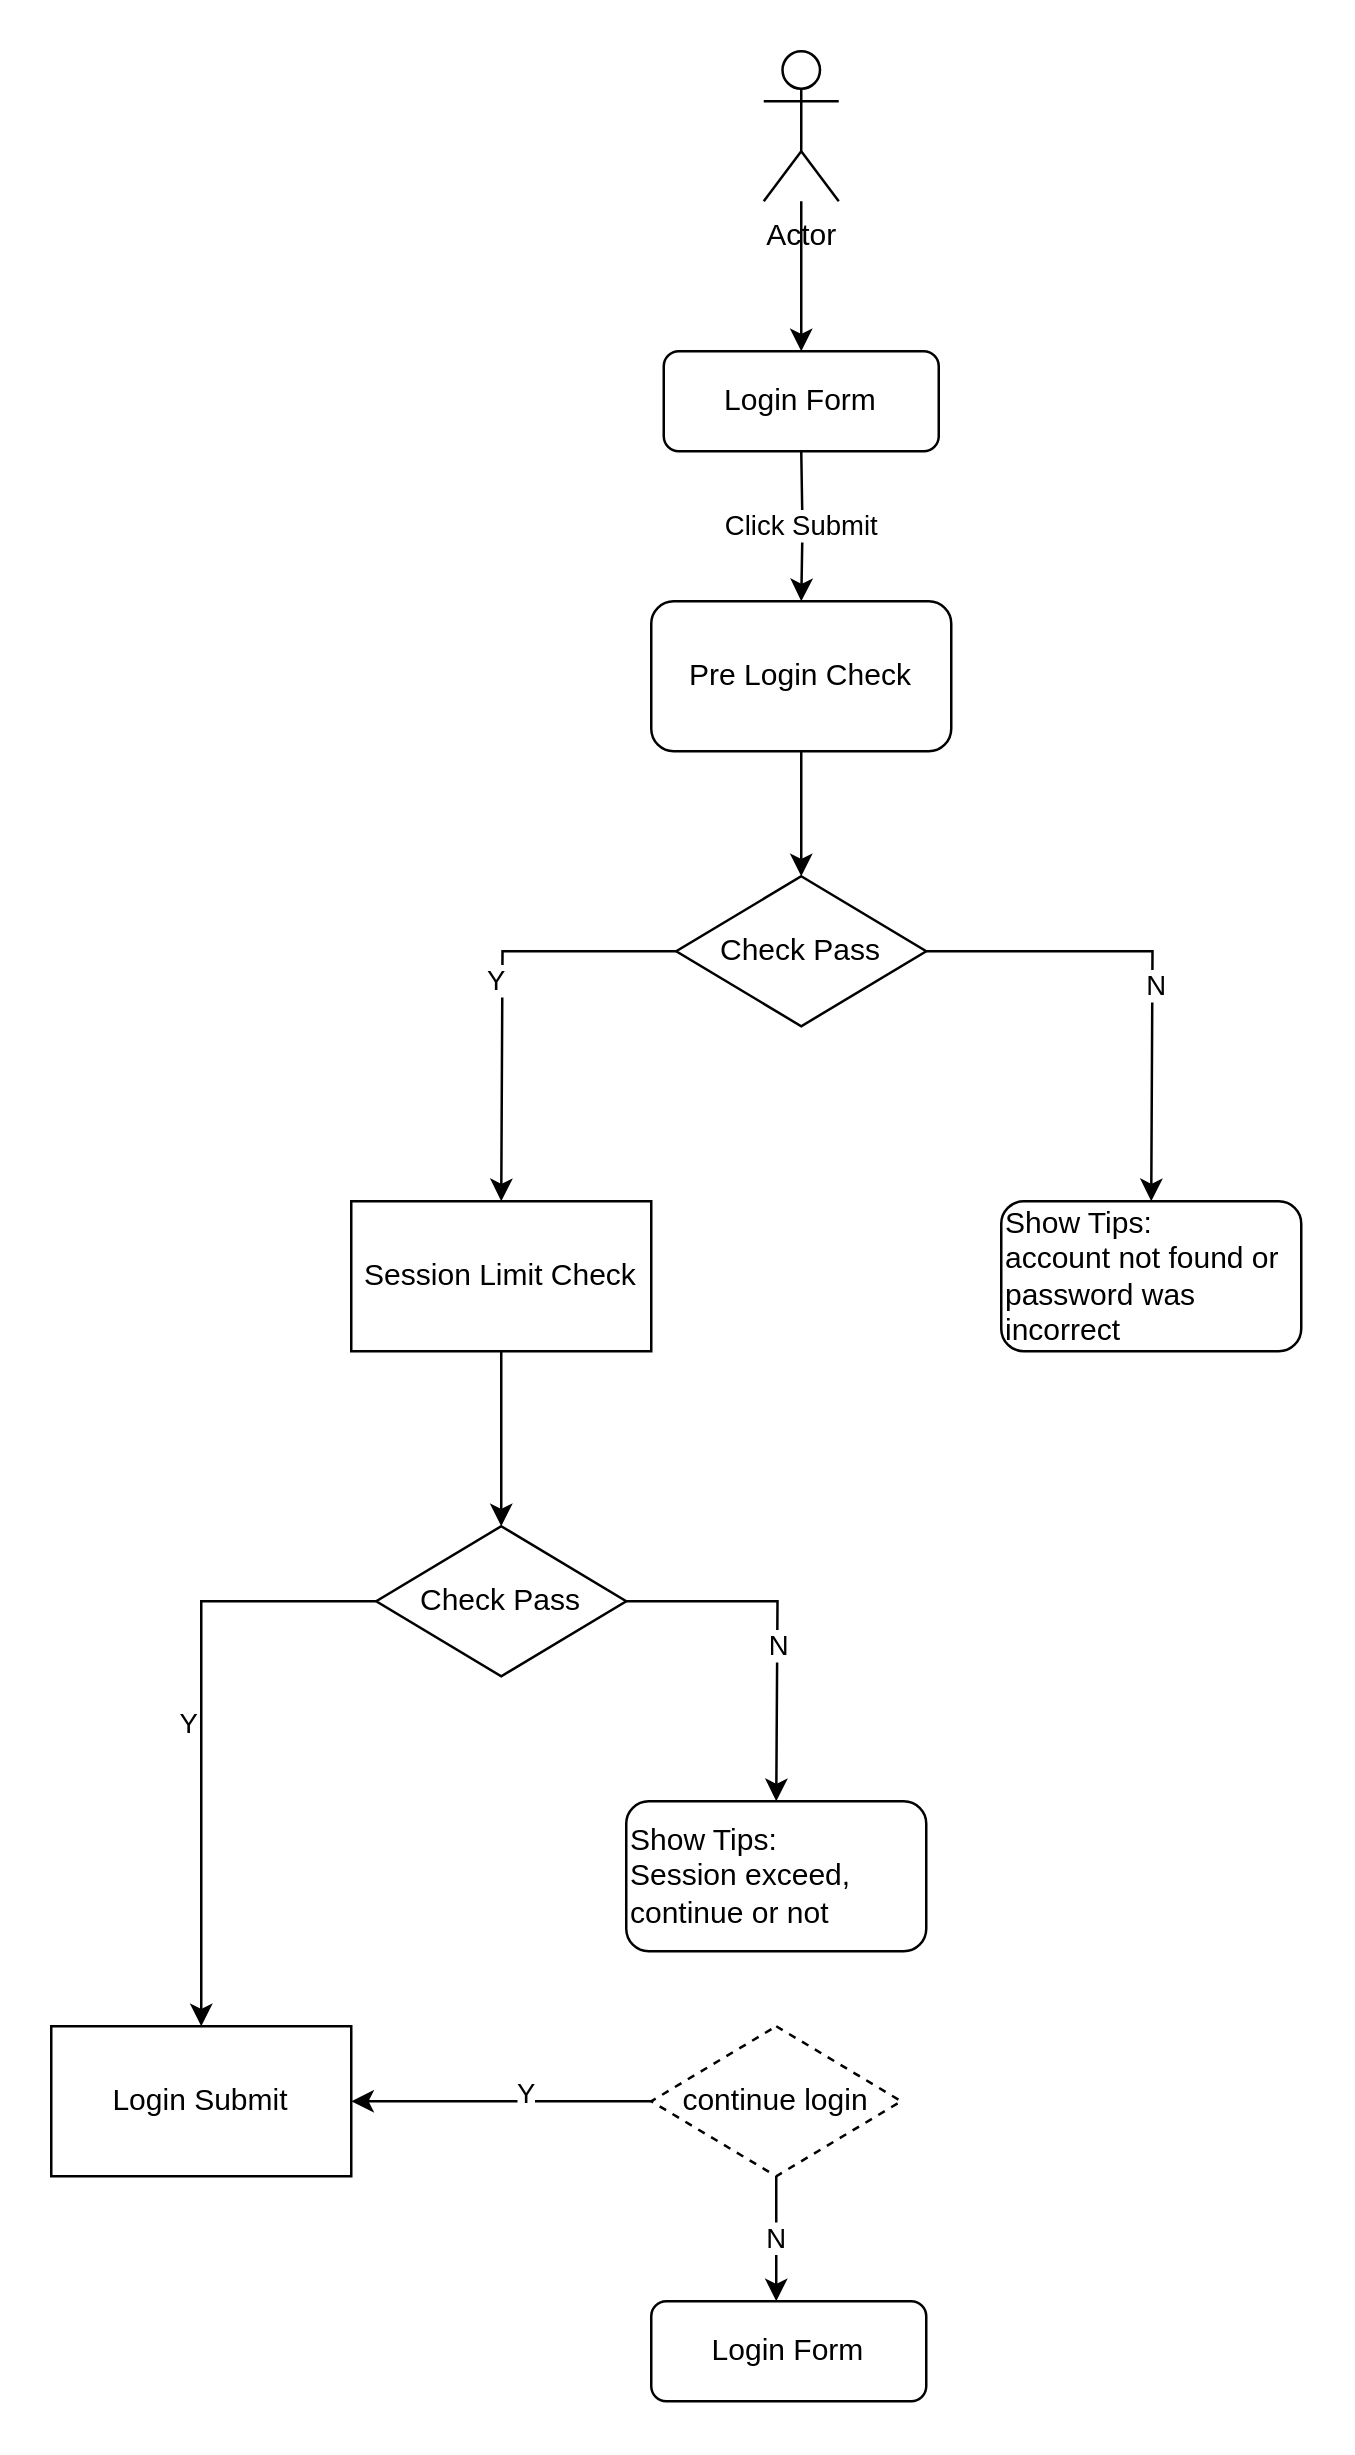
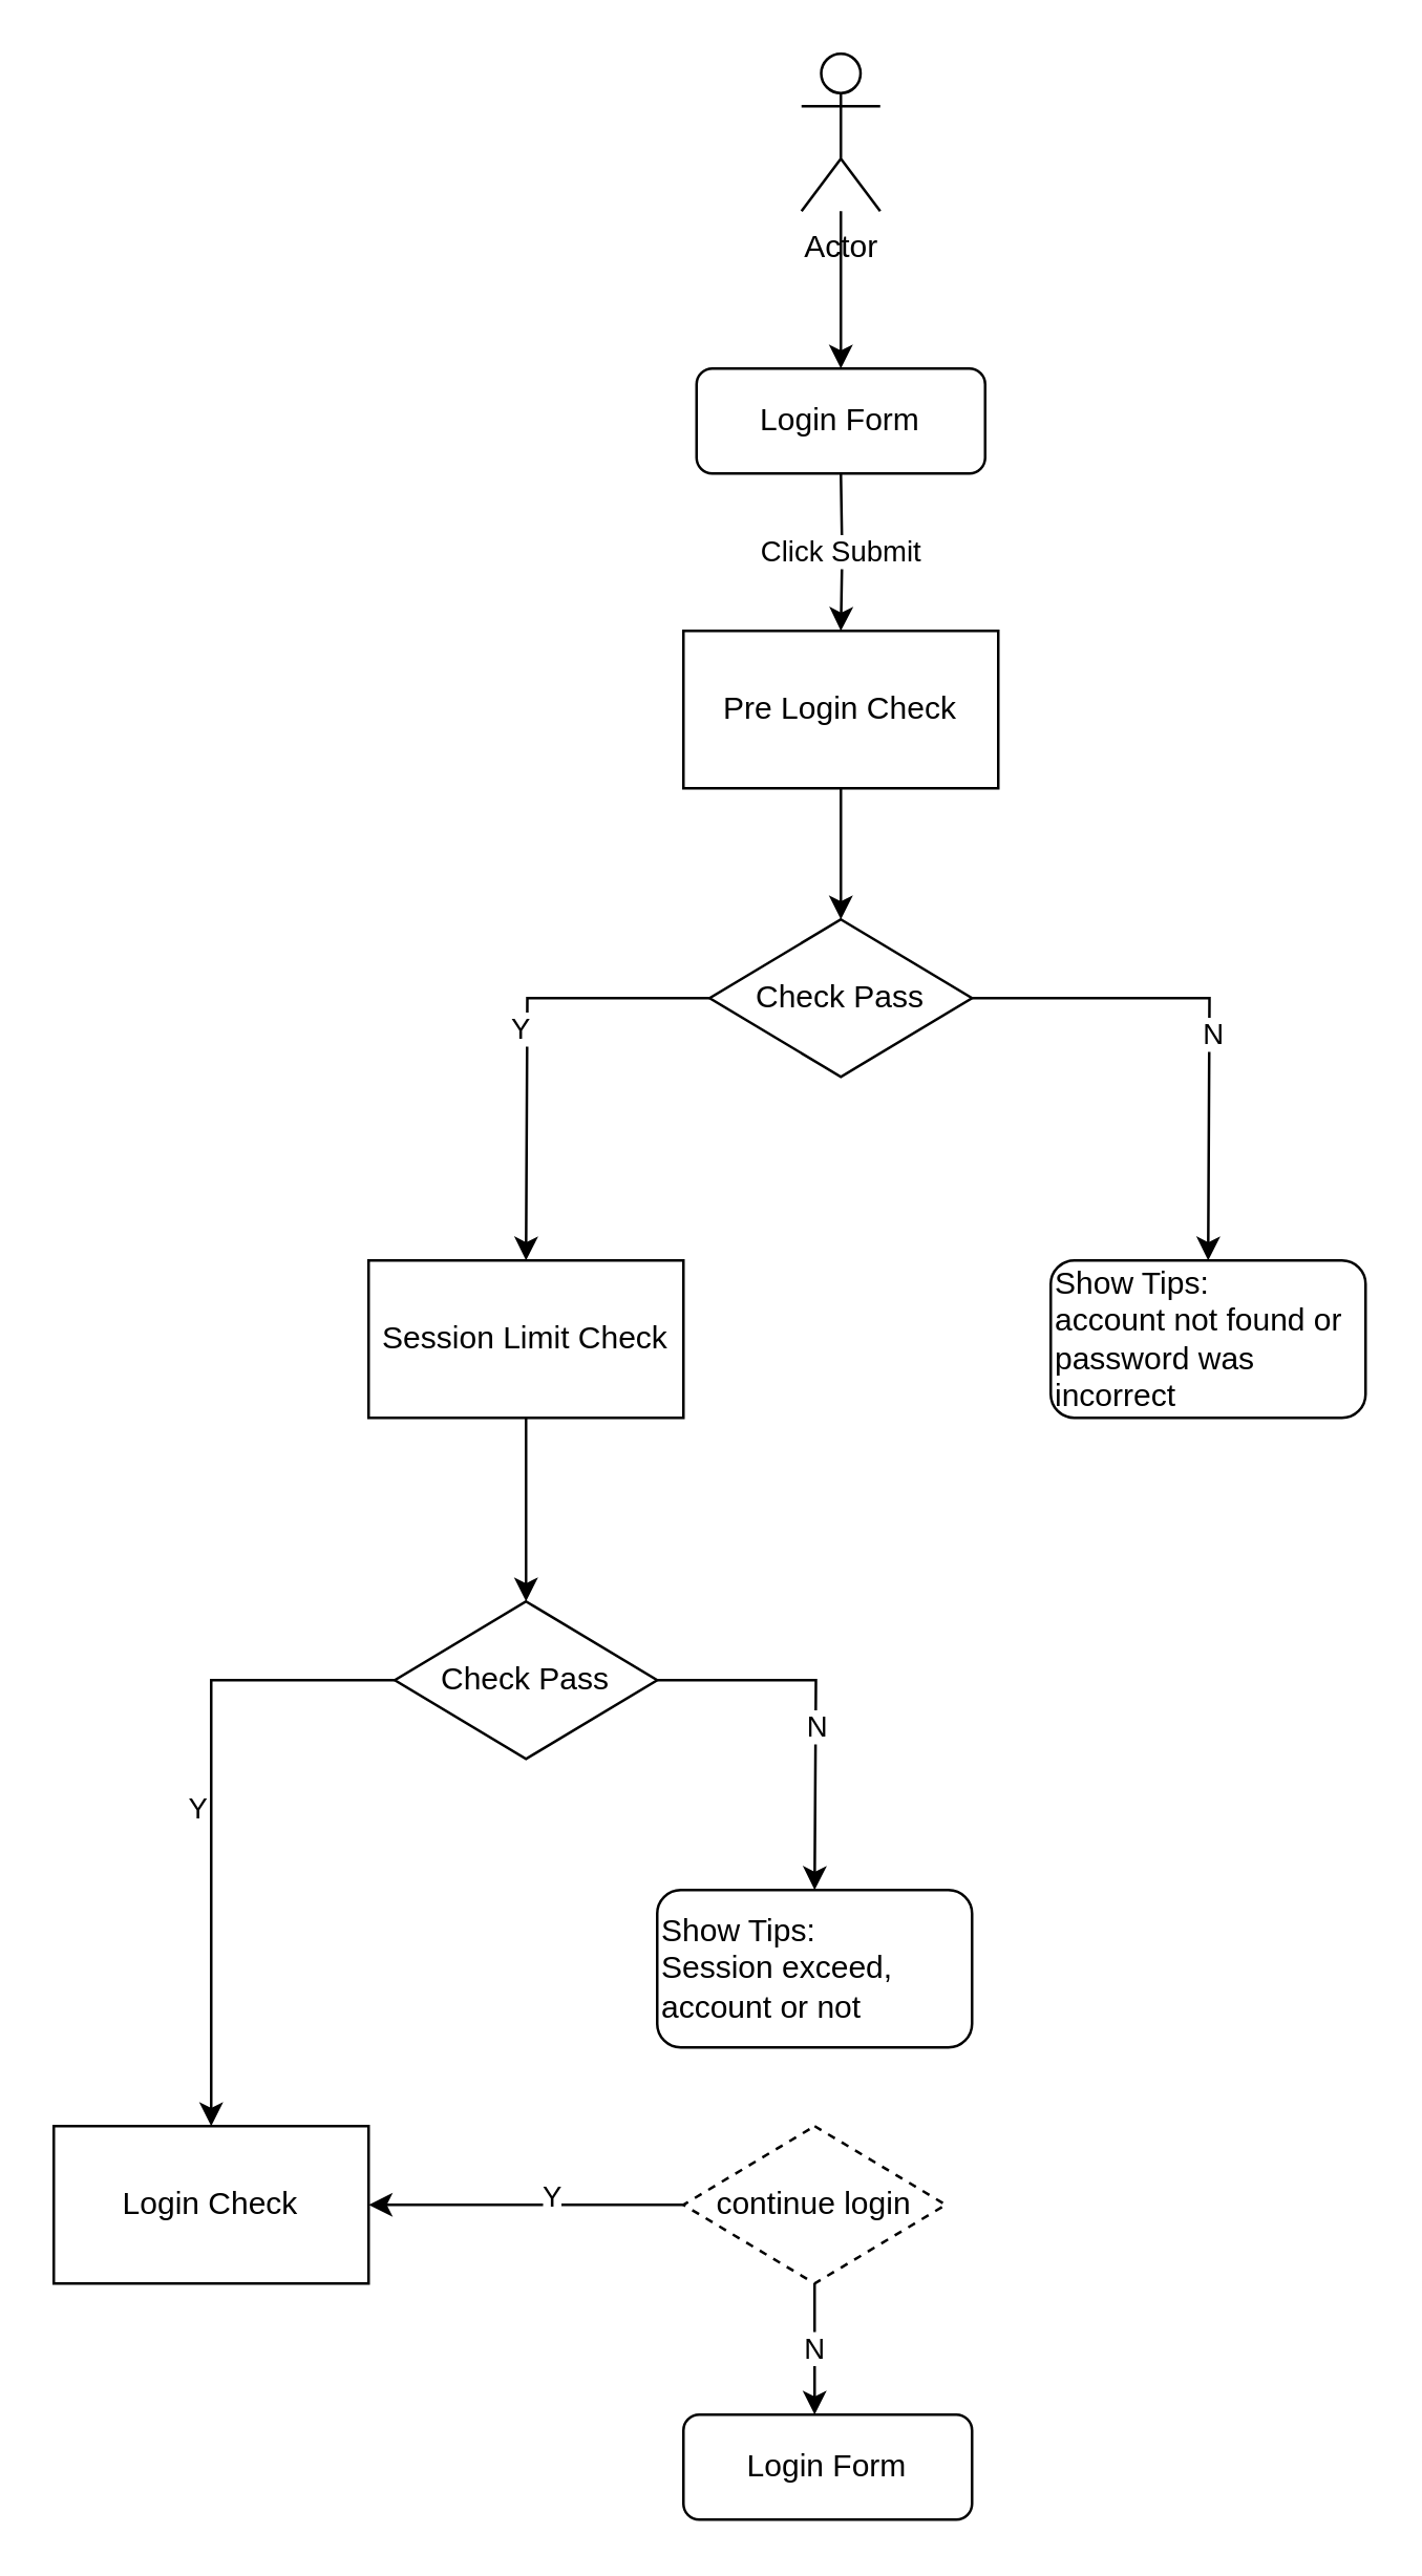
  <mxCell id="0" />
  <mxCell id="1" parent="0" />
  <mxCell id="2" style="edgeStyle=orthogonalEdgeStyle;rounded=0;orthogonalLoop=1;jettySize=auto;html=1;entryX=0.5;entryY=0;entryDx=0;entryDy=0;" parent="1" source="3" edge="1"><mxGeometry relative="1" as="geometry"><mxPoint x="320" y="350" as="targetPoint" /></mxGeometry></mxCell>
- <mxCell id="3" value="Pre Login Check" style="whiteSpace=wrap;html=1;rounded=1;" parent="1" vertex="1"><mxGeometry x="260" y="240" width="120" height="60" as="geometry" /></mxCell>
+ <mxCell id="3" value="Pre Login Check" style="rounded=0;whiteSpace=wrap;html=1;" parent="1" vertex="1"><mxGeometry x="260" y="240" width="120" height="60" as="geometry" /></mxCell>
  <mxCell id="4" value="Click Submit" style="edgeStyle=orthogonalEdgeStyle;rounded=0;orthogonalLoop=1;jettySize=auto;html=1;entryX=0.5;entryY=0;entryDx=0;entryDy=0;" parent="1" target="3" edge="1"><mxGeometry relative="1" as="geometry"><mxPoint x="320" y="180" as="sourcePoint" /></mxGeometry></mxCell>
  <mxCell id="5" value="" style="edgeStyle=orthogonalEdgeStyle;rounded=0;orthogonalLoop=1;jettySize=auto;html=1;" parent="1" source="6" target="26" edge="1"><mxGeometry relative="1" as="geometry" /></mxCell>
  <mxCell id="6" value="Actor" style="shape=umlActor;verticalLabelPosition=bottom;verticalAlign=top;html=1;outlineConnect=0;" parent="1" vertex="1"><mxGeometry x="305" width="30" height="60" as="geometry" y="20" /></mxCell>
  <mxCell id="7" style="edgeStyle=orthogonalEdgeStyle;rounded=0;orthogonalLoop=1;jettySize=auto;html=1;" parent="1" source="11" edge="1"><mxGeometry relative="1" as="geometry"><mxPoint x="200" y="480" as="targetPoint" /></mxGeometry></mxCell>
  <mxCell id="8" value="Y" style="edgeLabel;html=1;align=center;verticalAlign=middle;resizable=0;points=[];" parent="7" vertex="1" connectable="0"><mxGeometry x="-0.047" y="-3" relative="1" as="geometry"><mxPoint as="offset" /></mxGeometry></mxCell>
  <mxCell id="9" style="edgeStyle=orthogonalEdgeStyle;rounded=0;orthogonalLoop=1;jettySize=auto;html=1;" parent="1" source="11" edge="1"><mxGeometry relative="1" as="geometry"><mxPoint x="460" y="480" as="targetPoint" /></mxGeometry></mxCell>
  <mxCell id="10" value="N" style="edgeLabel;html=1;align=center;verticalAlign=middle;resizable=0;points=[];" parent="9" vertex="1" connectable="0"><mxGeometry x="0.095" y="1" relative="1" as="geometry"><mxPoint as="offset" /></mxGeometry></mxCell>
  <mxCell id="11" value="Check Pass" style="rhombus;whiteSpace=wrap;html=1;" parent="1" vertex="1"><mxGeometry x="270" y="350" width="100" height="60" as="geometry" /></mxCell>
  <mxCell id="12" style="edgeStyle=orthogonalEdgeStyle;rounded=0;orthogonalLoop=1;jettySize=auto;html=1;" parent="1" source="13" edge="1"><mxGeometry relative="1" as="geometry"><mxPoint x="200" y="610" as="targetPoint" /></mxGeometry></mxCell>
  <mxCell id="13" value="&lt;span style=&quot;font-family: &amp;#34;helvetica&amp;#34;&quot;&gt;Session Limit Check&lt;/span&gt;" style="rounded=0;whiteSpace=wrap;html=1;" parent="1" vertex="1"><mxGeometry x="140" y="480" width="120" height="60" as="geometry" /></mxCell>
  <mxCell id="14" style="edgeStyle=orthogonalEdgeStyle;rounded=0;orthogonalLoop=1;jettySize=auto;html=1;entryX=0.5;entryY=0;entryDx=0;entryDy=0;" parent="1" source="18" target="19" edge="1"><mxGeometry relative="1" as="geometry"><mxPoint x="80" y="720" as="targetPoint" /></mxGeometry></mxCell>
  <mxCell id="15" value="Y" style="edgeLabel;html=1;align=center;verticalAlign=middle;resizable=0;points=[];" parent="14" vertex="1" connectable="0"><mxGeometry x="-0.12" y="-2" relative="1" as="geometry"><mxPoint x="-4" y="12" as="offset" /></mxGeometry></mxCell>
  <mxCell id="16" style="edgeStyle=orthogonalEdgeStyle;rounded=0;orthogonalLoop=1;jettySize=auto;html=1;" parent="1" source="18" edge="1"><mxGeometry relative="1" as="geometry"><mxPoint x="310" y="720" as="targetPoint" /></mxGeometry></mxCell>
  <mxCell id="17" value="N" style="edgeLabel;html=1;align=center;verticalAlign=middle;resizable=0;points=[];" parent="16" vertex="1" connectable="0"><mxGeometry x="0.114" relative="1" as="geometry"><mxPoint as="offset" /></mxGeometry></mxCell>
  <mxCell id="18" value="Check Pass" style="rhombus;whiteSpace=wrap;html=1;" parent="1" vertex="1"><mxGeometry x="150" y="610" width="100" height="60" as="geometry" /></mxCell>
- <mxCell id="19" value="&lt;span style=&quot;font-family: &amp;#34;helvetica&amp;#34;&quot;&gt;Login Submit&lt;/span&gt;" style="rounded=0;whiteSpace=wrap;html=1;" parent="1" vertex="1"><mxGeometry x="20" y="810" width="120" height="60" as="geometry" /></mxCell>
+ <mxCell id="19" value="&lt;span style=&quot;font-family: &amp;#34;helvetica&amp;#34;&quot;&gt;Login Check&lt;/span&gt;" style="rounded=0;whiteSpace=wrap;html=1;" parent="1" vertex="1"><mxGeometry x="20" y="810" width="120" height="60" as="geometry" /></mxCell>
  <mxCell id="20" value="&lt;span style=&quot;font-family: &amp;#34;helvetica&amp;#34;&quot;&gt;Show Tips:&lt;/span&gt;&lt;br style=&quot;font-family: &amp;#34;helvetica&amp;#34;&quot;&gt;&lt;span style=&quot;font-family: &amp;#34;helvetica&amp;#34;&quot;&gt;account not found or password was incorrect&lt;/span&gt;" style="rounded=1;whiteSpace=wrap;html=1;align=left;" parent="1" vertex="1"><mxGeometry x="400" y="480" width="120" height="60" as="geometry" /></mxCell>
- <mxCell id="21" value="&lt;span style=&quot;font-family: &amp;#34;helvetica&amp;#34;&quot;&gt;Show Tips:&lt;/span&gt;&lt;br style=&quot;font-family: &amp;#34;helvetica&amp;#34;&quot;&gt;&lt;span style=&quot;font-family: &amp;#34;helvetica&amp;#34;&quot;&gt;Session exceed, continue or not&lt;/span&gt;" style="rounded=1;whiteSpace=wrap;html=1;align=left;" parent="1" vertex="1"><mxGeometry x="250" y="720" width="120" height="60" as="geometry" /></mxCell>
+ <mxCell id="21" value="&lt;span style=&quot;font-family: &amp;#34;helvetica&amp;#34;&quot;&gt;Show Tips:&lt;/span&gt;&lt;br style=&quot;font-family: &amp;#34;helvetica&amp;#34;&quot;&gt;&lt;span style=&quot;font-family: &amp;#34;helvetica&amp;#34;&quot;&gt;Session exceed, account or not&lt;/span&gt;" style="rounded=1;whiteSpace=wrap;html=1;align=left;" parent="1" vertex="1"><mxGeometry x="250" y="720" width="120" height="60" as="geometry" /></mxCell>
  <mxCell id="22" style="edgeStyle=orthogonalEdgeStyle;rounded=0;orthogonalLoop=1;jettySize=auto;html=1;entryX=1;entryY=0.5;entryDx=0;entryDy=0;" parent="1" source="25" target="19" edge="1"><mxGeometry relative="1" as="geometry" /></mxCell>
  <mxCell id="23" value="Y" style="edgeLabel;html=1;align=center;verticalAlign=middle;resizable=0;points=[];" parent="22" vertex="1" connectable="0"><mxGeometry x="-0.15" y="-4" relative="1" as="geometry"><mxPoint as="offset" /></mxGeometry></mxCell>
  <mxCell id="24" value="N" style="edgeStyle=orthogonalEdgeStyle;rounded=0;orthogonalLoop=1;jettySize=auto;html=1;" parent="1" source="25" edge="1"><mxGeometry relative="1" as="geometry"><mxPoint x="310" y="920" as="targetPoint" /><Array as="points"><mxPoint x="310" y="890" /><mxPoint x="310" y="890" /></Array></mxGeometry></mxCell>
  <mxCell id="25" value="continue login" style="rhombus;whiteSpace=wrap;html=1;dashed=1;" parent="1" vertex="1"><mxGeometry x="260" y="810" width="100" height="60" as="geometry" /></mxCell>
  <mxCell id="26" value="&lt;font face=&quot;helvetica&quot;&gt;Login Form&lt;/font&gt;" style="rounded=1;whiteSpace=wrap;html=1;align=center;" parent="1" vertex="1"><mxGeometry x="265" y="140" width="110" height="40" as="geometry" /></mxCell>
  <mxCell id="27" value="&lt;font face=&quot;helvetica&quot;&gt;Login Form&lt;/font&gt;" style="rounded=1;whiteSpace=wrap;html=1;align=center;" parent="1" vertex="1"><mxGeometry x="260" y="920" width="110" height="40" as="geometry" /></mxCell>
